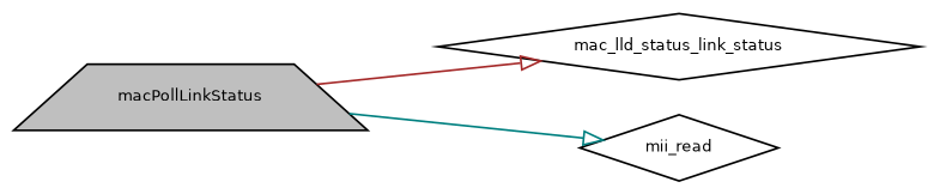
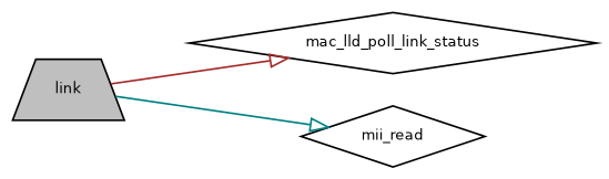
  digraph {
    rankdir=LR
    node [color=black fontname=Helvetica fontsize=8 shape=diamond]
    edge [arrowhead=onormal fontname=Helvetica fontsize=8 labelfontname=Helvetica labelfontsize=8 style=solid]
-   n1 [fillcolor=grey75 fontcolor=black height=0.2 label=macPollLinkStatus shape=trapezium style=filled width=0.4]
-   n2 [height=0.2 label=mac_lld_status_link_status width=0.4]
+   n1 [fillcolor=grey75 fontcolor=black height=0.2 label=link shape=trapezium style=filled width=0.4]
+   n2 [height=0.2 label=mac_lld_poll_link_status width=0.4]
    n3 [height=0.2 label=mii_read width=0.4]
    n1 -> n2 [color=brown]
    n1 -> n3 [color=teal]
  }
